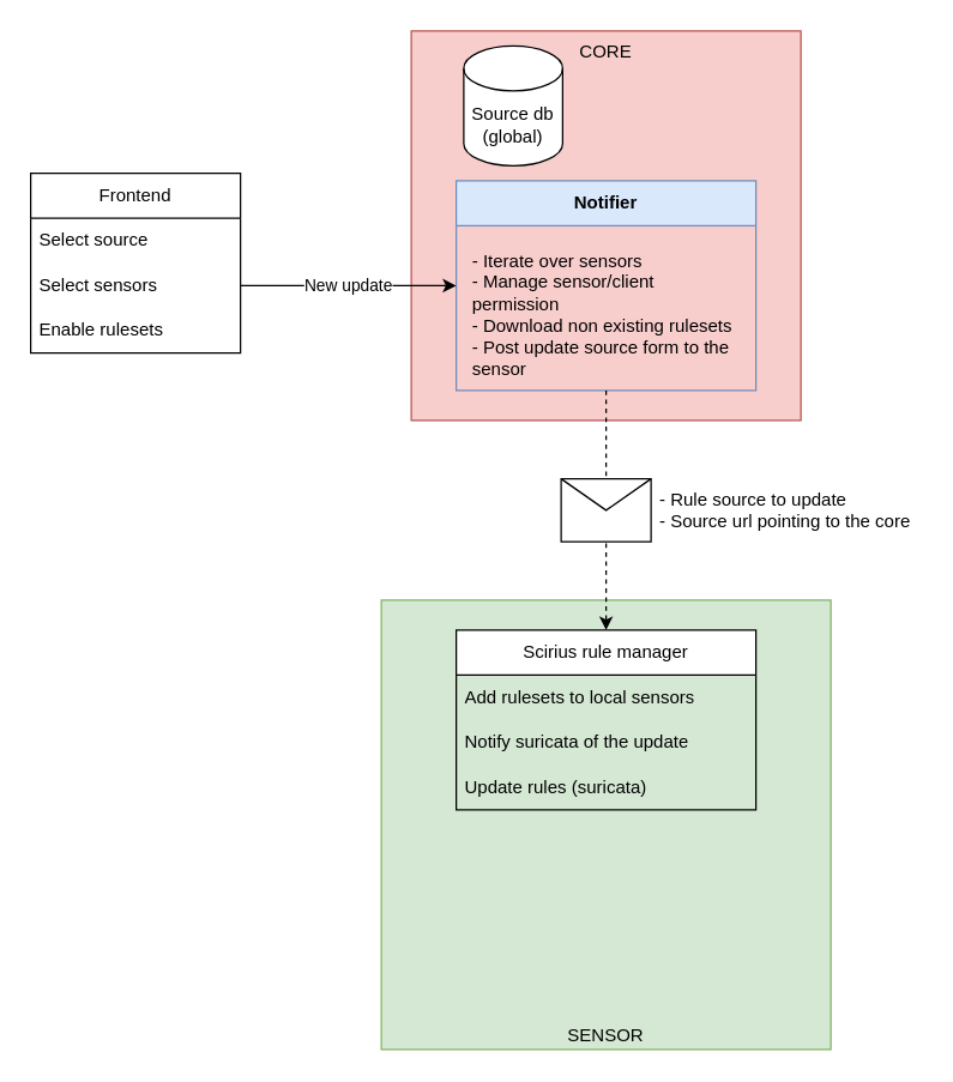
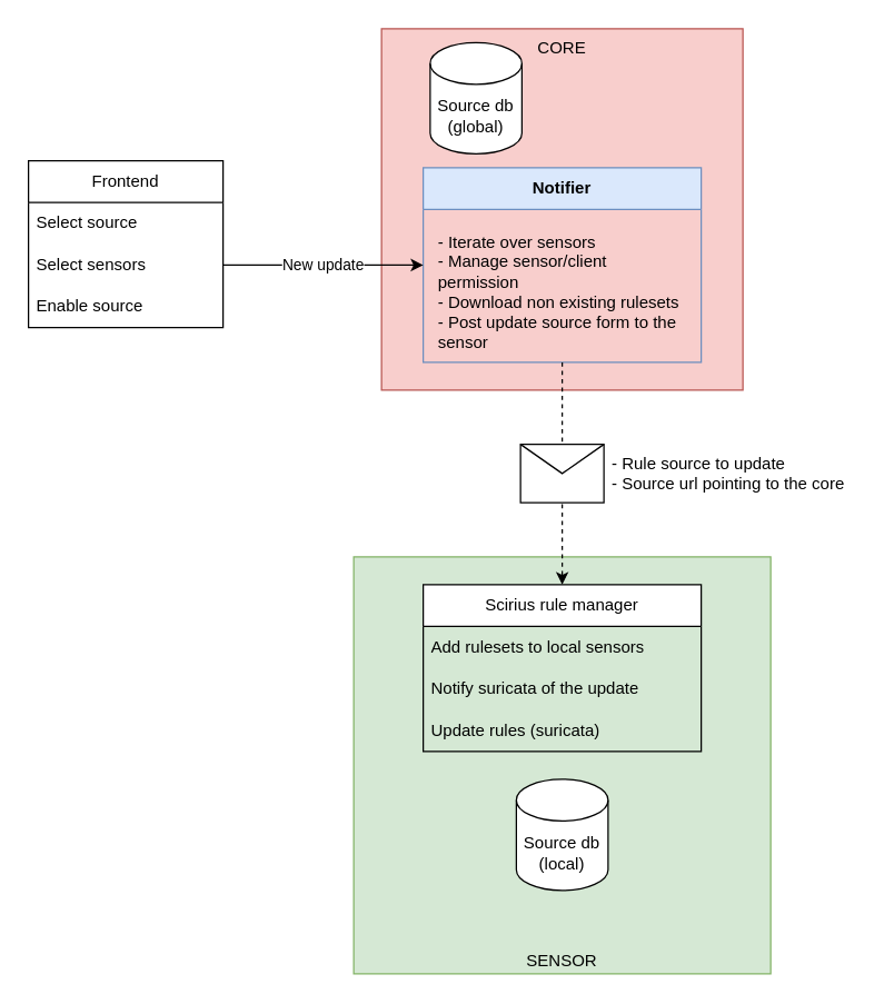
  <mxCell id="0" />
  <mxCell id="1" parent="0" />
  <mxCell id="2" value="CORE" style="whiteSpace=wrap;html=1;aspect=fixed;verticalAlign=top;fillColor=#f8cecc;strokeColor=#b85450;" vertex="1" parent="1"><mxGeometry x="274" y="20" width="260" height="260" as="geometry" /></mxCell>
  <mxCell id="3" value="SENSOR" style="whiteSpace=wrap;html=1;aspect=fixed;verticalAlign=bottom;fillColor=#d5e8d4;strokeColor=#82b366;" vertex="1" parent="1"><mxGeometry x="254" y="400" width="300" height="300" as="geometry" /></mxCell>
  <mxCell id="4" value="Source db&lt;br&gt;(global)" style="shape=cylinder3;whiteSpace=wrap;html=1;boundedLbl=1;backgroundOutline=1;size=15;" vertex="1" parent="1"><mxGeometry x="309" y="30" width="66" height="80" as="geometry" /></mxCell>
  <mxCell id="5" value="Notifier" style="swimlane;whiteSpace=wrap;html=1;startSize=30;fillColor=#dae8fc;strokeColor=#6c8ebf;" vertex="1" parent="1"><mxGeometry x="304" y="120" width="200" height="140" as="geometry" /></mxCell>
  <mxCell id="6" value="&lt;div style=&quot;text-align: left;&quot;&gt;&lt;span style=&quot;background-color: initial;&quot;&gt;- Iterate over sensors&lt;/span&gt;&lt;/div&gt;&lt;div style=&quot;text-align: left;&quot;&gt;&lt;span style=&quot;background-color: initial;&quot;&gt;- Manage sensor/client permission&lt;/span&gt;&lt;/div&gt;&lt;div style=&quot;text-align: left;&quot;&gt;- Download non existing rulesets&lt;/div&gt;&lt;div style=&quot;text-align: left;&quot;&gt;- Post update source form to the sensor&lt;/div&gt;" style="text;html=1;strokeColor=none;fillColor=none;align=center;verticalAlign=top;whiteSpace=wrap;rounded=0;" vertex="1" parent="1"><mxGeometry x="314" y="160" width="180" height="90" as="geometry" /></mxCell>
  <mxCell id="7" value="Scirius rule manager" style="swimlane;fontStyle=0;childLayout=stackLayout;horizontal=1;startSize=30;horizontalStack=0;resizeParent=1;resizeParentMax=0;resizeLast=0;collapsible=1;marginBottom=0;whiteSpace=wrap;html=1;" vertex="1" parent="1"><mxGeometry x="304" y="420" width="200" height="120" as="geometry" /></mxCell>
  <mxCell id="8" value="Add rulesets to local sensors" style="text;strokeColor=none;fillColor=none;align=left;verticalAlign=middle;spacingLeft=4;spacingRight=4;overflow=hidden;points=[[0,0.5],[1,0.5]];portConstraint=eastwest;rotatable=0;whiteSpace=wrap;html=1;" vertex="1" parent="7"><mxGeometry y="30" width="200" height="30" as="geometry" /></mxCell>
  <mxCell id="9" value="Notify suricata of the update" style="text;strokeColor=none;fillColor=none;align=left;verticalAlign=middle;spacingLeft=4;spacingRight=4;overflow=hidden;points=[[0,0.5],[1,0.5]];portConstraint=eastwest;rotatable=0;whiteSpace=wrap;html=1;" vertex="1" parent="7"><mxGeometry y="60" width="200" height="30" as="geometry" /></mxCell>
  <mxCell id="10" value="Update rules (suricata)" style="text;strokeColor=none;fillColor=none;align=left;verticalAlign=middle;spacingLeft=4;spacingRight=4;overflow=hidden;points=[[0,0.5],[1,0.5]];portConstraint=eastwest;rotatable=0;whiteSpace=wrap;html=1;" vertex="1" parent="7"><mxGeometry y="90" width="200" height="30" as="geometry" /></mxCell>
  <mxCell id="11" value="" style="endArrow=classic;html=1;rounded=0;exitX=0.5;exitY=1;exitDx=0;exitDy=0;dashed=1;" edge="1" parent="1" source="5" target="7"><mxGeometry relative="1" as="geometry"><mxPoint x="384" y="300" as="sourcePoint" /><mxPoint x="404" y="420" as="targetPoint" /></mxGeometry></mxCell>
  <mxCell id="12" value="" style="shape=message;html=1;outlineConnect=0;" vertex="1" parent="11"><mxGeometry width="60" height="42" relative="1" as="geometry"><mxPoint x="-30" y="-21" as="offset" /></mxGeometry></mxCell>
  <mxCell id="13" value="- Rule source to update&lt;br&gt;- Source url pointing to the core" style="text;html=1;strokeColor=none;fillColor=none;align=left;verticalAlign=middle;whiteSpace=wrap;rounded=0;" vertex="1" parent="1"><mxGeometry x="438" y="320" width="176" height="40" as="geometry" /></mxCell>
  <mxCell id="14" value="New update" style="endArrow=classic;html=1;rounded=0;entryX=0;entryY=0.5;entryDx=0;entryDy=0;exitX=1;exitY=0.5;exitDx=0;exitDy=0;" edge="1" parent="1" source="17" target="5"><mxGeometry width="50" height="50" relative="1" as="geometry"><mxPoint x="144" y="215" as="sourcePoint" /><mxPoint x="464" y="280" as="targetPoint" /></mxGeometry></mxCell>
  <mxCell id="15" value="Frontend" style="swimlane;fontStyle=0;childLayout=stackLayout;horizontal=1;startSize=30;horizontalStack=0;resizeParent=1;resizeParentMax=0;resizeLast=0;collapsible=1;marginBottom=0;whiteSpace=wrap;html=1;" vertex="1" parent="1"><mxGeometry x="20" y="115" width="140" height="120" as="geometry" /></mxCell>
  <mxCell id="16" value="Select source" style="text;strokeColor=none;fillColor=none;align=left;verticalAlign=middle;spacingLeft=4;spacingRight=4;overflow=hidden;points=[[0,0.5],[1,0.5]];portConstraint=eastwest;rotatable=0;whiteSpace=wrap;html=1;" vertex="1" parent="15"><mxGeometry y="30" width="140" height="30" as="geometry" /></mxCell>
  <mxCell id="17" value="Select sensors" style="text;strokeColor=none;fillColor=none;align=left;verticalAlign=middle;spacingLeft=4;spacingRight=4;overflow=hidden;points=[[0,0.5],[1,0.5]];portConstraint=eastwest;rotatable=0;whiteSpace=wrap;html=1;" vertex="1" parent="15"><mxGeometry y="60" width="140" height="30" as="geometry" /></mxCell>
- <mxCell id="18" value="Enable rulesets" style="text;strokeColor=none;fillColor=none;align=left;verticalAlign=middle;spacingLeft=4;spacingRight=4;overflow=hidden;points=[[0,0.5],[1,0.5]];portConstraint=eastwest;rotatable=0;whiteSpace=wrap;html=1;" vertex="1" parent="15"><mxGeometry y="90" width="140" height="30" as="geometry" /></mxCell>
+ <mxCell id="18" value="Enable source" style="text;strokeColor=none;fillColor=none;align=left;verticalAlign=middle;spacingLeft=4;spacingRight=4;overflow=hidden;points=[[0,0.5],[1,0.5]];portConstraint=eastwest;rotatable=0;whiteSpace=wrap;html=1;" vertex="1" parent="15"><mxGeometry y="90" width="140" height="30" as="geometry" /></mxCell>
+ <mxCell id="19" value="Source db&lt;br&gt;(local)" style="shape=cylinder3;whiteSpace=wrap;html=1;boundedLbl=1;backgroundOutline=1;size=15;" vertex="1" parent="1"><mxGeometry x="371" y="560" width="66" height="80" as="geometry" /></mxCell>
